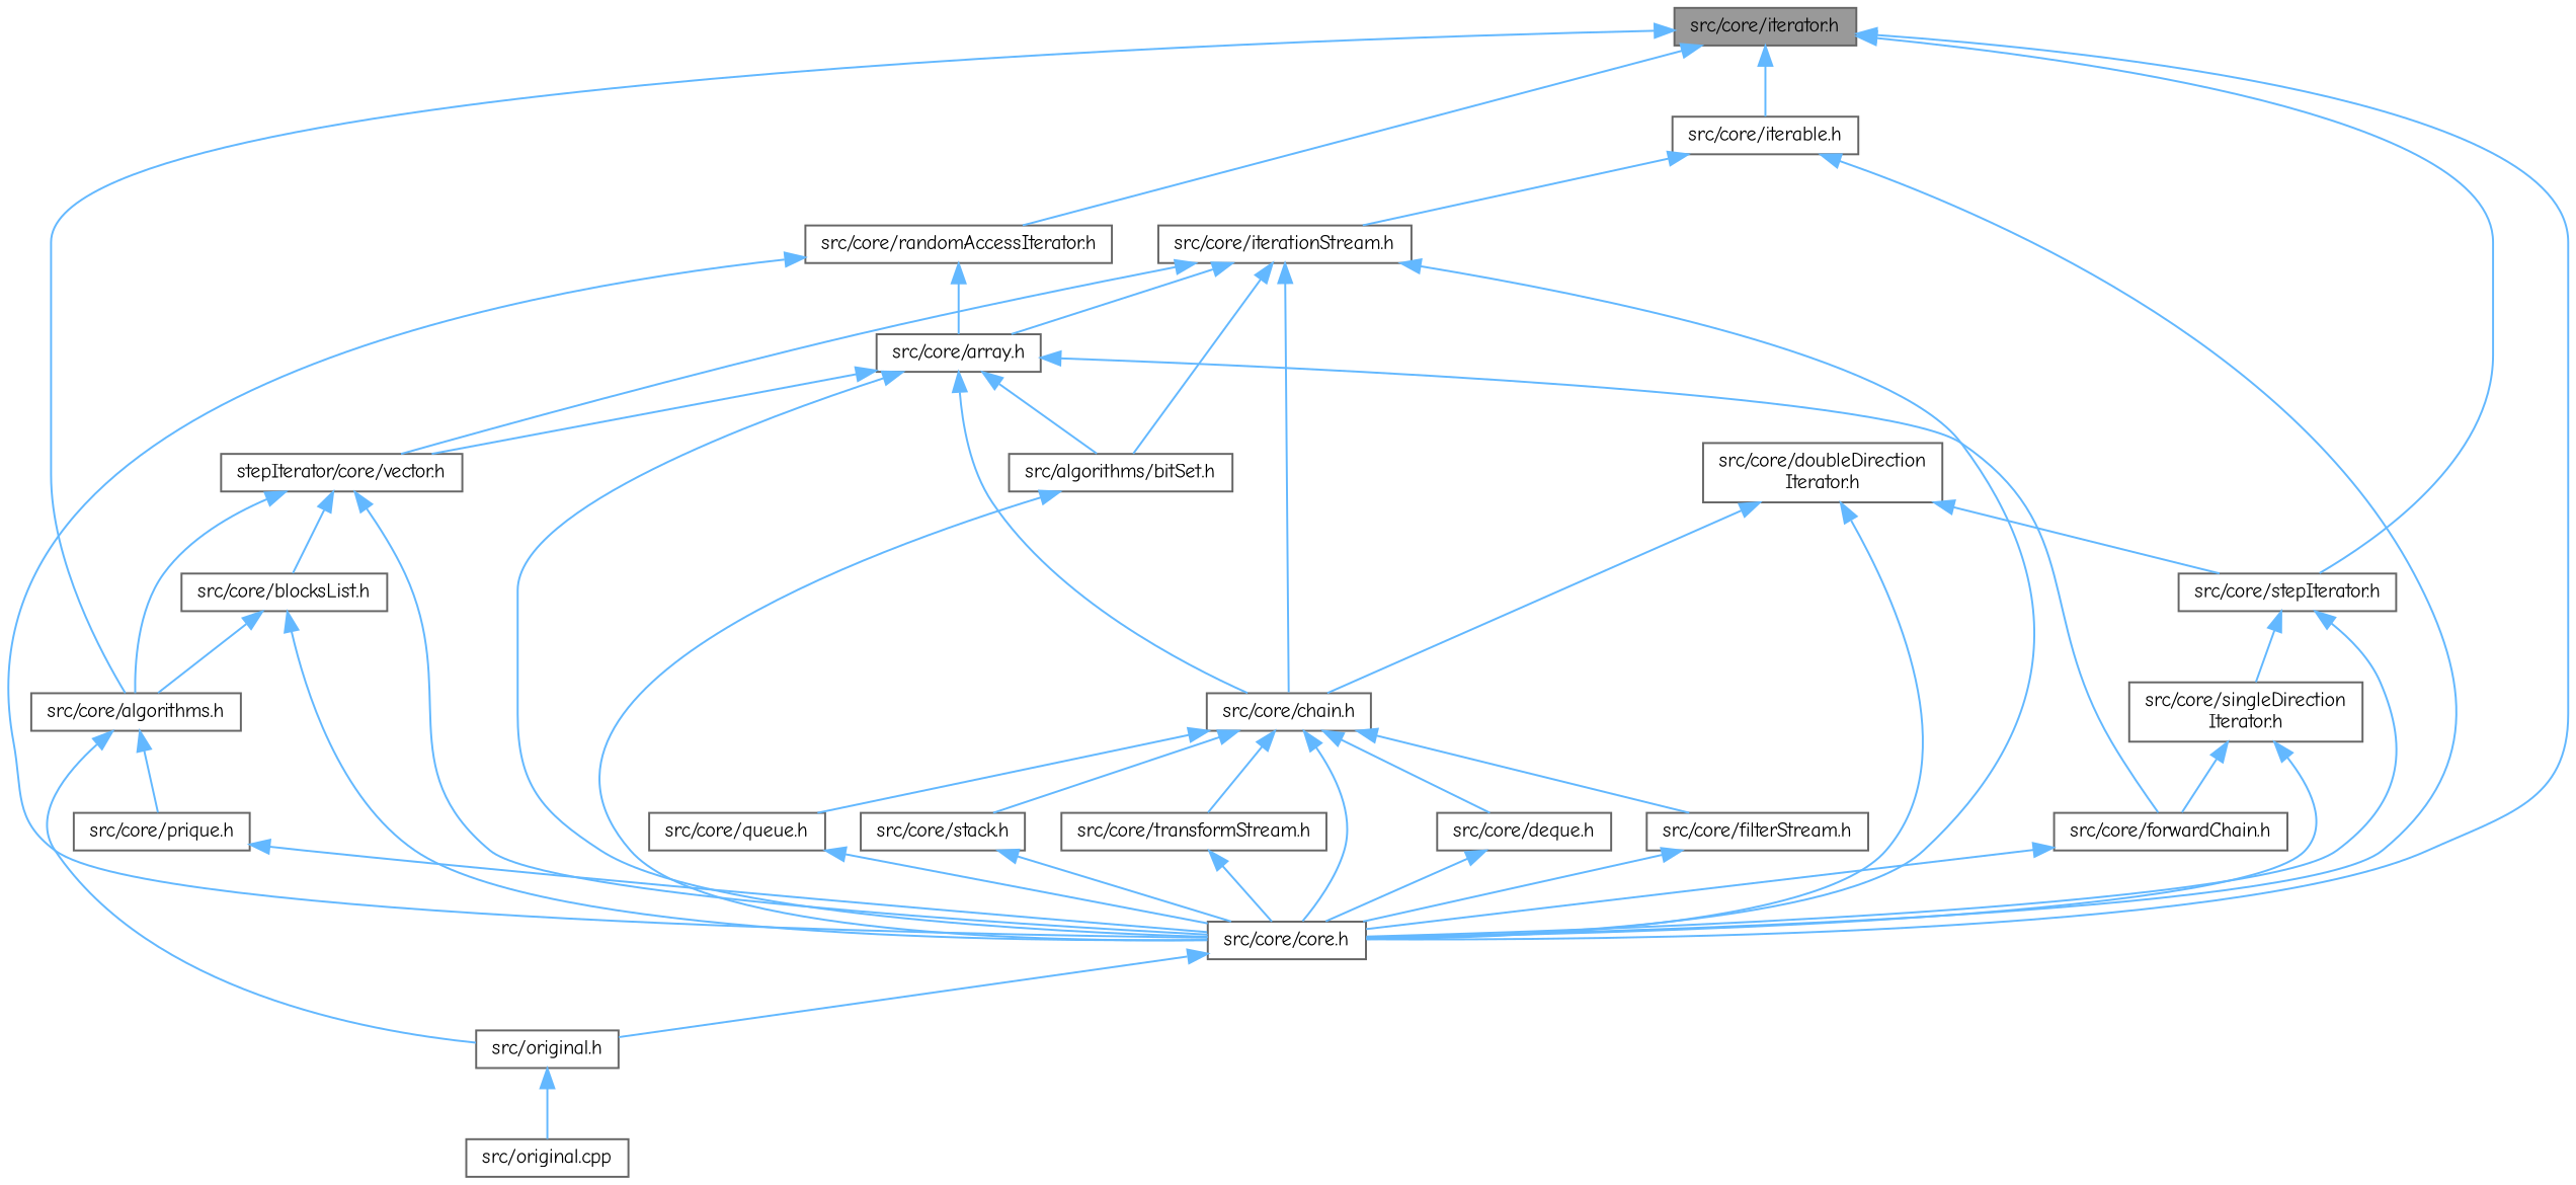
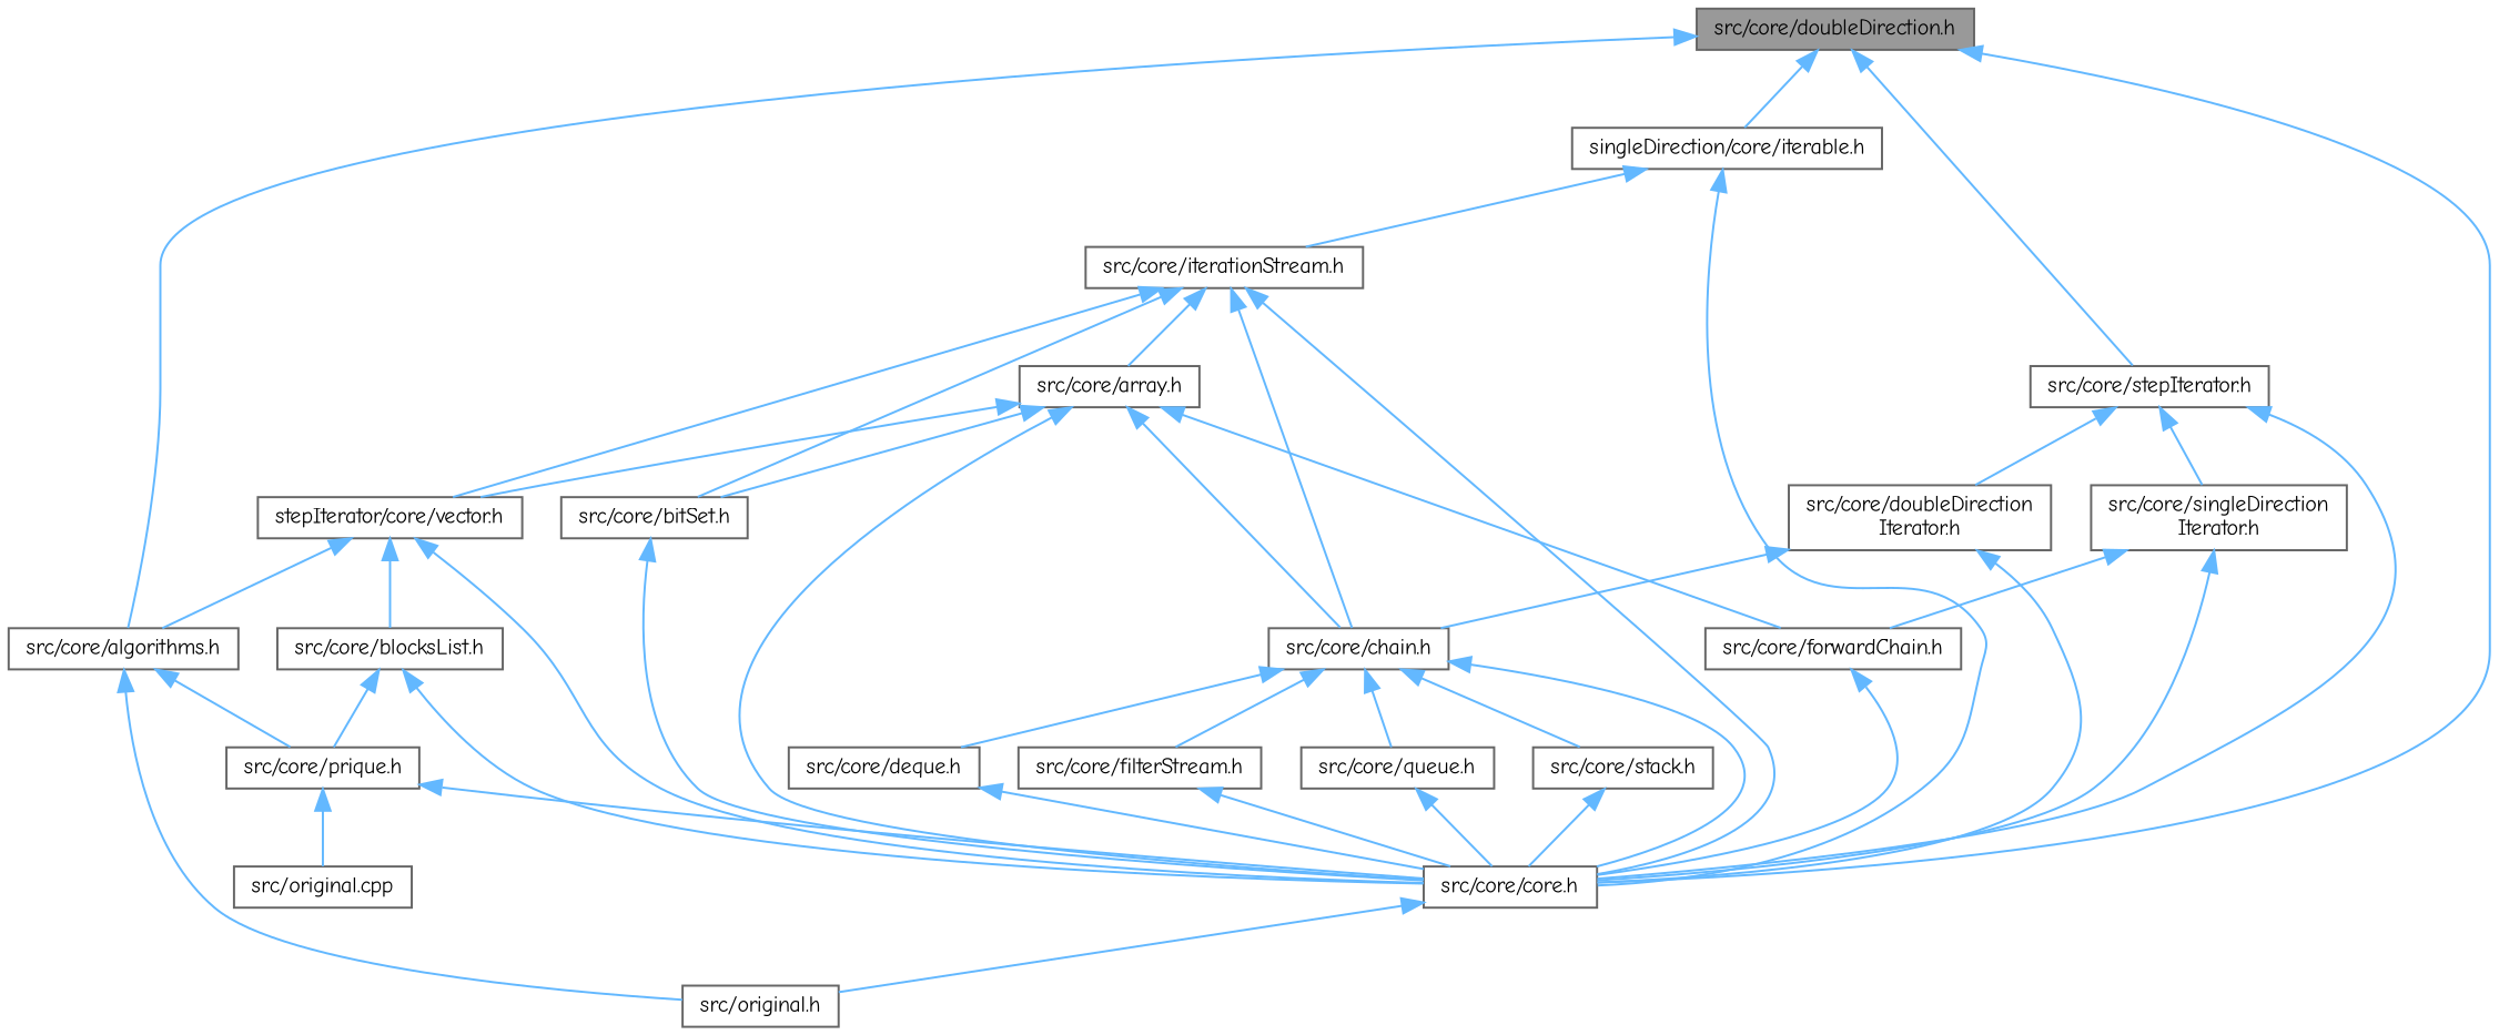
  digraph {
    fontname="Comic Neue"
    node [color=grey40 fillcolor=white fontname="Comic Neue" fontsize=10 shape=box style=filled]
    edge [color=steelblue1 dir=back fontname="Comic Neue" fontsize=10 labelfontname=Helvetica labelfontsize=10 style=solid]
-   n1 [color=gray40 fillcolor=grey60 fontcolor=black height=0.2 label="src/core/iterator.h" width=0.4]
+   n1 [color=gray40 fillcolor=grey60 fontcolor=black height=0.2 label="src/core/doubleDirection.h" width=0.4]
    n2 [height=0.2 label="src/core/algorithms.h" width=0.4]
    n3 [height=0.2 label="src/core/core.h" width=0.4]
-   n4 [height=0.2 label="src/core/iterable.h" width=0.4]
-   n5 [height=0.2 label="src/core/randomAccessIterator.h" width=0.4]
+   n4 [height=0.2 label="singleDirection/core/iterable.h" width=0.4]
    n6 [height=0.2 label="src/core/stepIterator.h" width=0.4]
    n7 [height=0.2 label="src/core/prique.h" width=0.4]
    n8 [height=0.2 label="src/original.h" width=0.4]
    n9 [height=0.2 label="src/core/iterationStream.h" width=0.4]
    n10 [height=0.2 label="src/core/array.h" width=0.4]
    n11 [height=0.2 label="src/core/doubleDirection\lIterator.h" width=0.4]
    n12 [height=0.2 label="src/core/singleDirection\lIterator.h" width=0.4]
    n13 [height=0.2 label="src/original.cpp" width=0.4]
-   n14 [height=0.2 label="src/algorithms/bitSet.h" width=0.4]
+   n14 [height=0.2 label="src/core/bitSet.h" width=0.4]
    n15 [height=0.2 label="src/core/chain.h" width=0.4]
    n16 [height=0.2 label="stepIterator/core/vector.h" width=0.4]
    n17 [height=0.2 label="src/core/forwardChain.h" width=0.4]
    n18 [height=0.2 label="src/core/deque.h" width=0.4]
    n19 [height=0.2 label="src/core/filterStream.h" width=0.4]
    n20 [height=0.2 label="src/core/queue.h" width=0.4]
    n21 [height=0.2 label="src/core/stack.h" width=0.4]
-   n22 [height=0.2 label="src/core/transformStream.h" width=0.4]
    n23 [height=0.2 label="src/core/blocksList.h" width=0.4]
    n1 -> n2
    n1 -> n3
    n1 -> n4
-   n1 -> n5
    n1 -> n6
    n2 -> n7
    n2 -> n8
    n3 -> n8
    n4 -> n3
    n4 -> n9
-   n5 -> n3
-   n5 -> n10
    n6 -> n3
-   n11 -> n6
+   n6 -> n11
    n6 -> n12
    n7 -> n3
-   n8 -> n13
+   n7 -> n13
    n9 -> n3
    n9 -> n10
    n9 -> n14
    n9 -> n15
    n9 -> n16
    n10 -> n3
    n10 -> n14
    n10 -> n15
    n10 -> n16
    n10 -> n17
    n11 -> n3
    n11 -> n15
    n12 -> n3
    n12 -> n17
    n14 -> n3
    n15 -> n3
    n15 -> n18
    n15 -> n19
    n15 -> n20
    n15 -> n21
-   n15 -> n22
    n16 -> n2
    n16 -> n3
    n16 -> n23
    n17 -> n3
    n18 -> n3
    n19 -> n3
    n20 -> n3
    n21 -> n3
-   n22 -> n3
    n23 -> n3
-   n23 -> n2
+   n23 -> n7
  }
